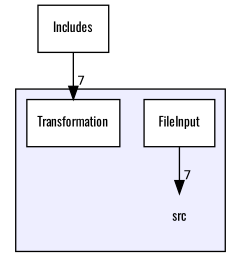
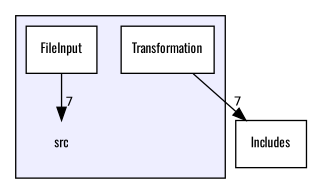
  digraph {
    compound=true
    fontname=Oswald
    node [fontname=Oswald fontsize=10 shape=box]
    edge [fontname=Oswald headlabel=7 labeldistance=1.5 labelfontname=Helvetica labelfontsize=10]
    n1 [label=src shape=plaintext]
    n2 [color=black fillcolor=white label=FileInput style=filled]
    n3 [color=black fillcolor=white label=Transformation style=filled]
    n4 [label=Includes]
    subgraph cluster_1 {
      bgcolor="#eeeeff"
      pencolor=black
      n1
      n2
      n3
    }
    n2 -> n1
-   n4 -> n3
+   n3 -> n4
  }
